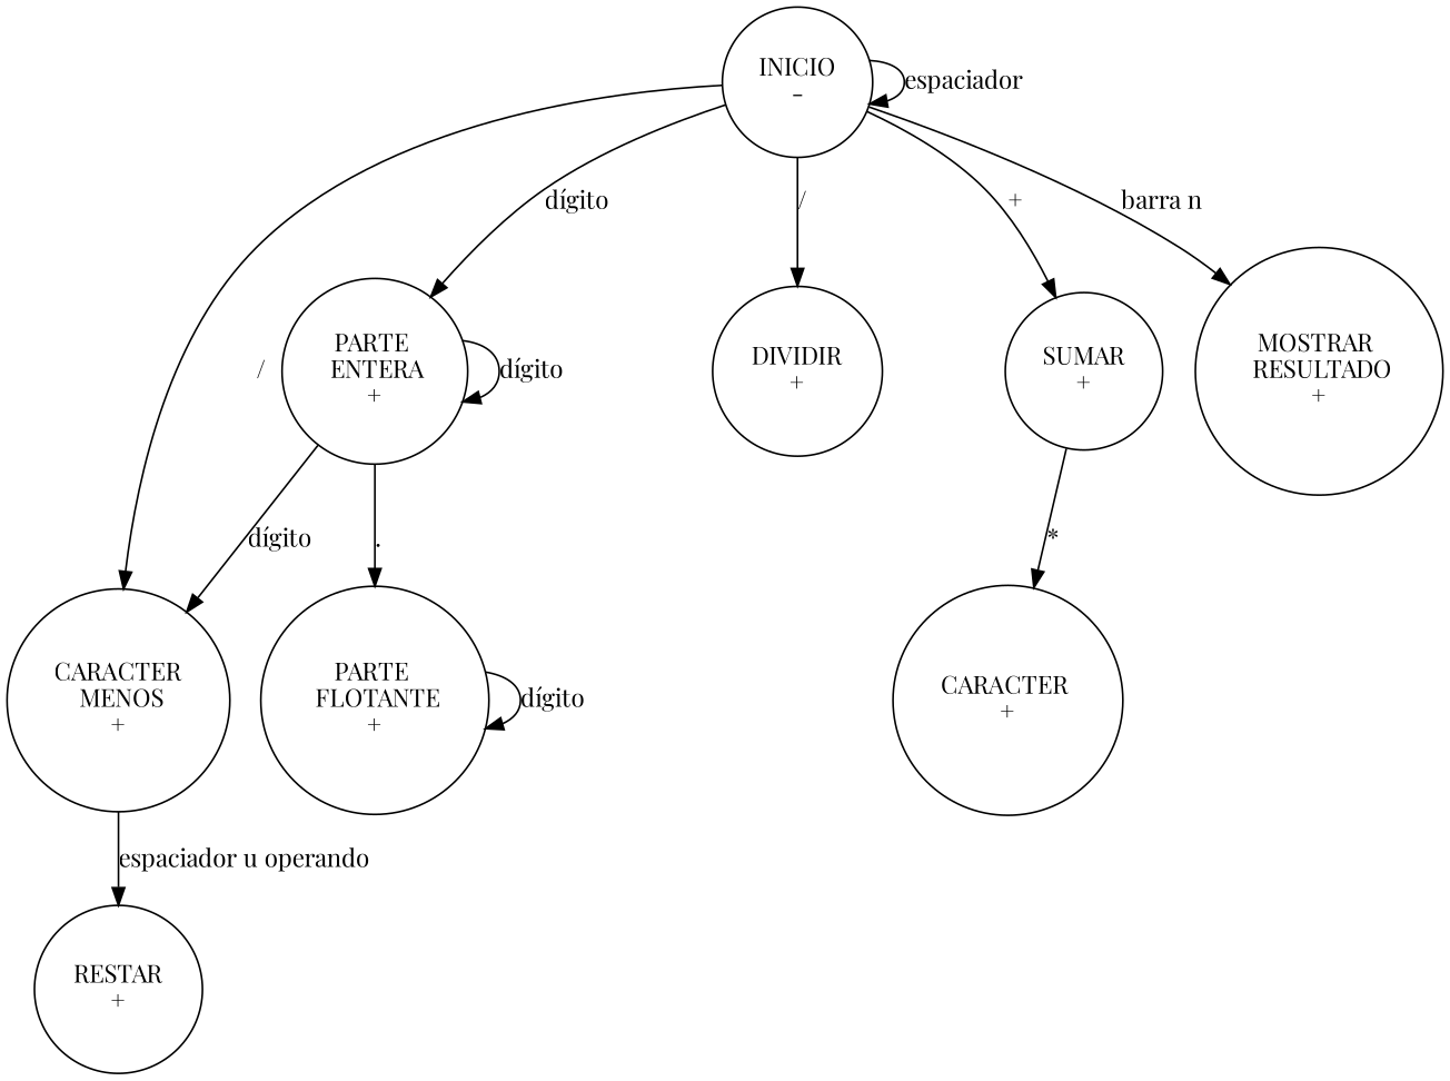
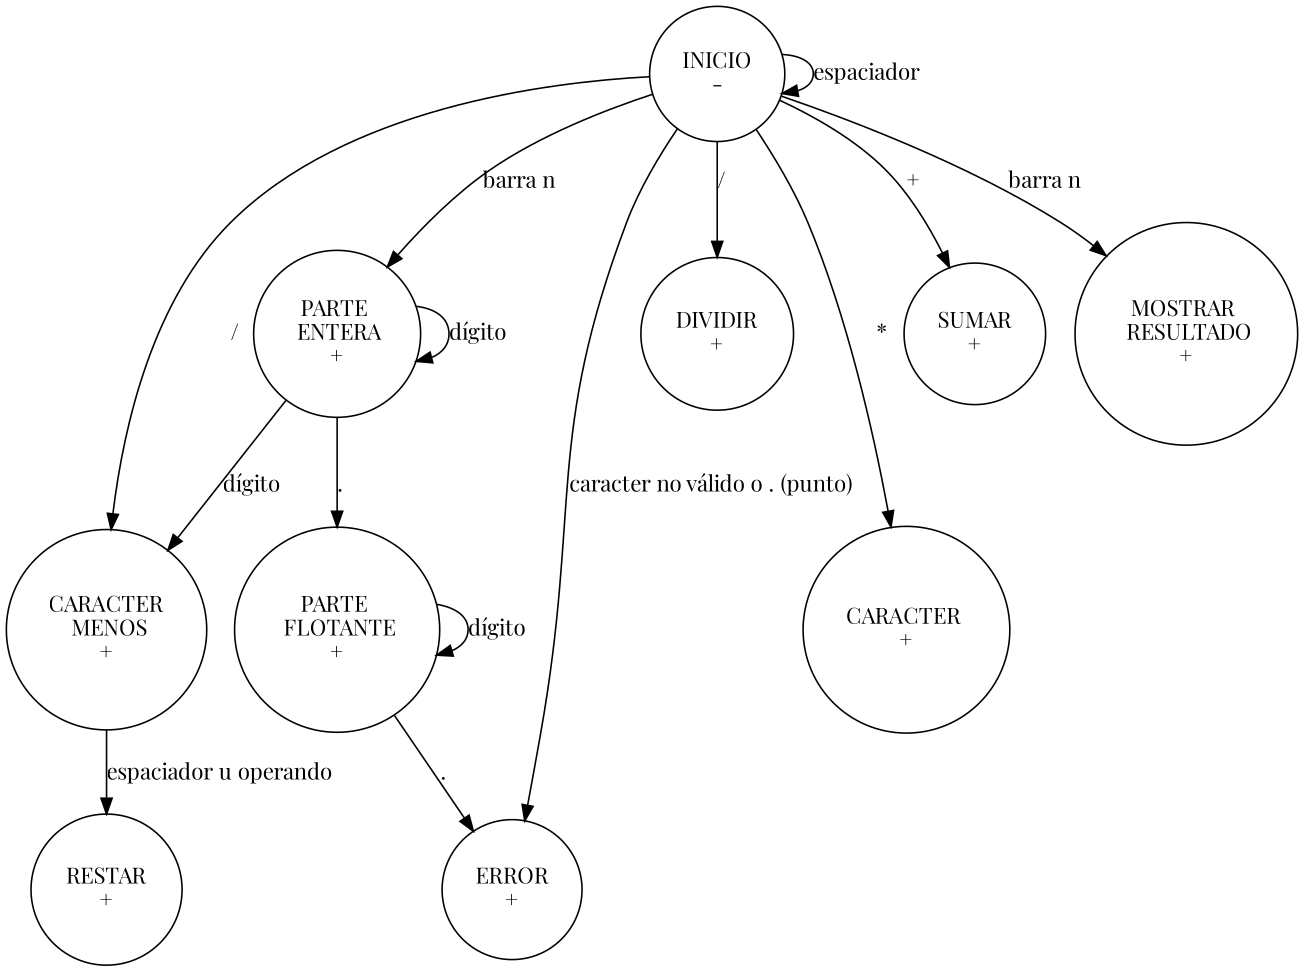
  digraph {
    bgcolor=white
    fontname="Playfair Display"
    fontsize=12
    node [fontname="Playfair Display" shape=circle witdth=5]
    edge [fontname="Playfair Display"]
    n1 [label="INICIO\n-"]
    n2 [label="PARTE \n ENTERA\n+"]
    n3 [label="DIVIDIR\n+"]
    n4 [label="SUMAR\n+"]
    n5 [label="CARACTER\n MENOS\n+"]
    n6 [label="CARACTER \n+"]
    n7 [label="MOSTRAR \n RESULTADO\n+"]
+   n8 [label="ERROR\n+"]
    n9 [label="PARTE \n FLOTANTE\n+"]
    n10 [label="RESTAR\n+"]
    n1 -> n1 [label=espaciador]
-   n1 -> n2 [label="dígito"]
+   n1 -> n2 [label="barra n"]
    n1 -> n3 [label="/"]
    n1 -> n4 [label="+"]
    n1 -> n5 [label="/"]
-   n4 -> n6 [label="*"]
+   n1 -> n6 [label="*"]
    n1 -> n7 [label="barra n"]
+   n1 -> n8 [label="caracter no válido o . (punto)"]
    n2 -> n2 [label="dígito"]
    n2 -> n5 [label="dígito"]
    n2 -> n9 [label="."]
    n5 -> n10 [label="espaciador u operando"]
+   n9 -> n8 [label="."]
    n9 -> n9 [label="dígito"]
  }
